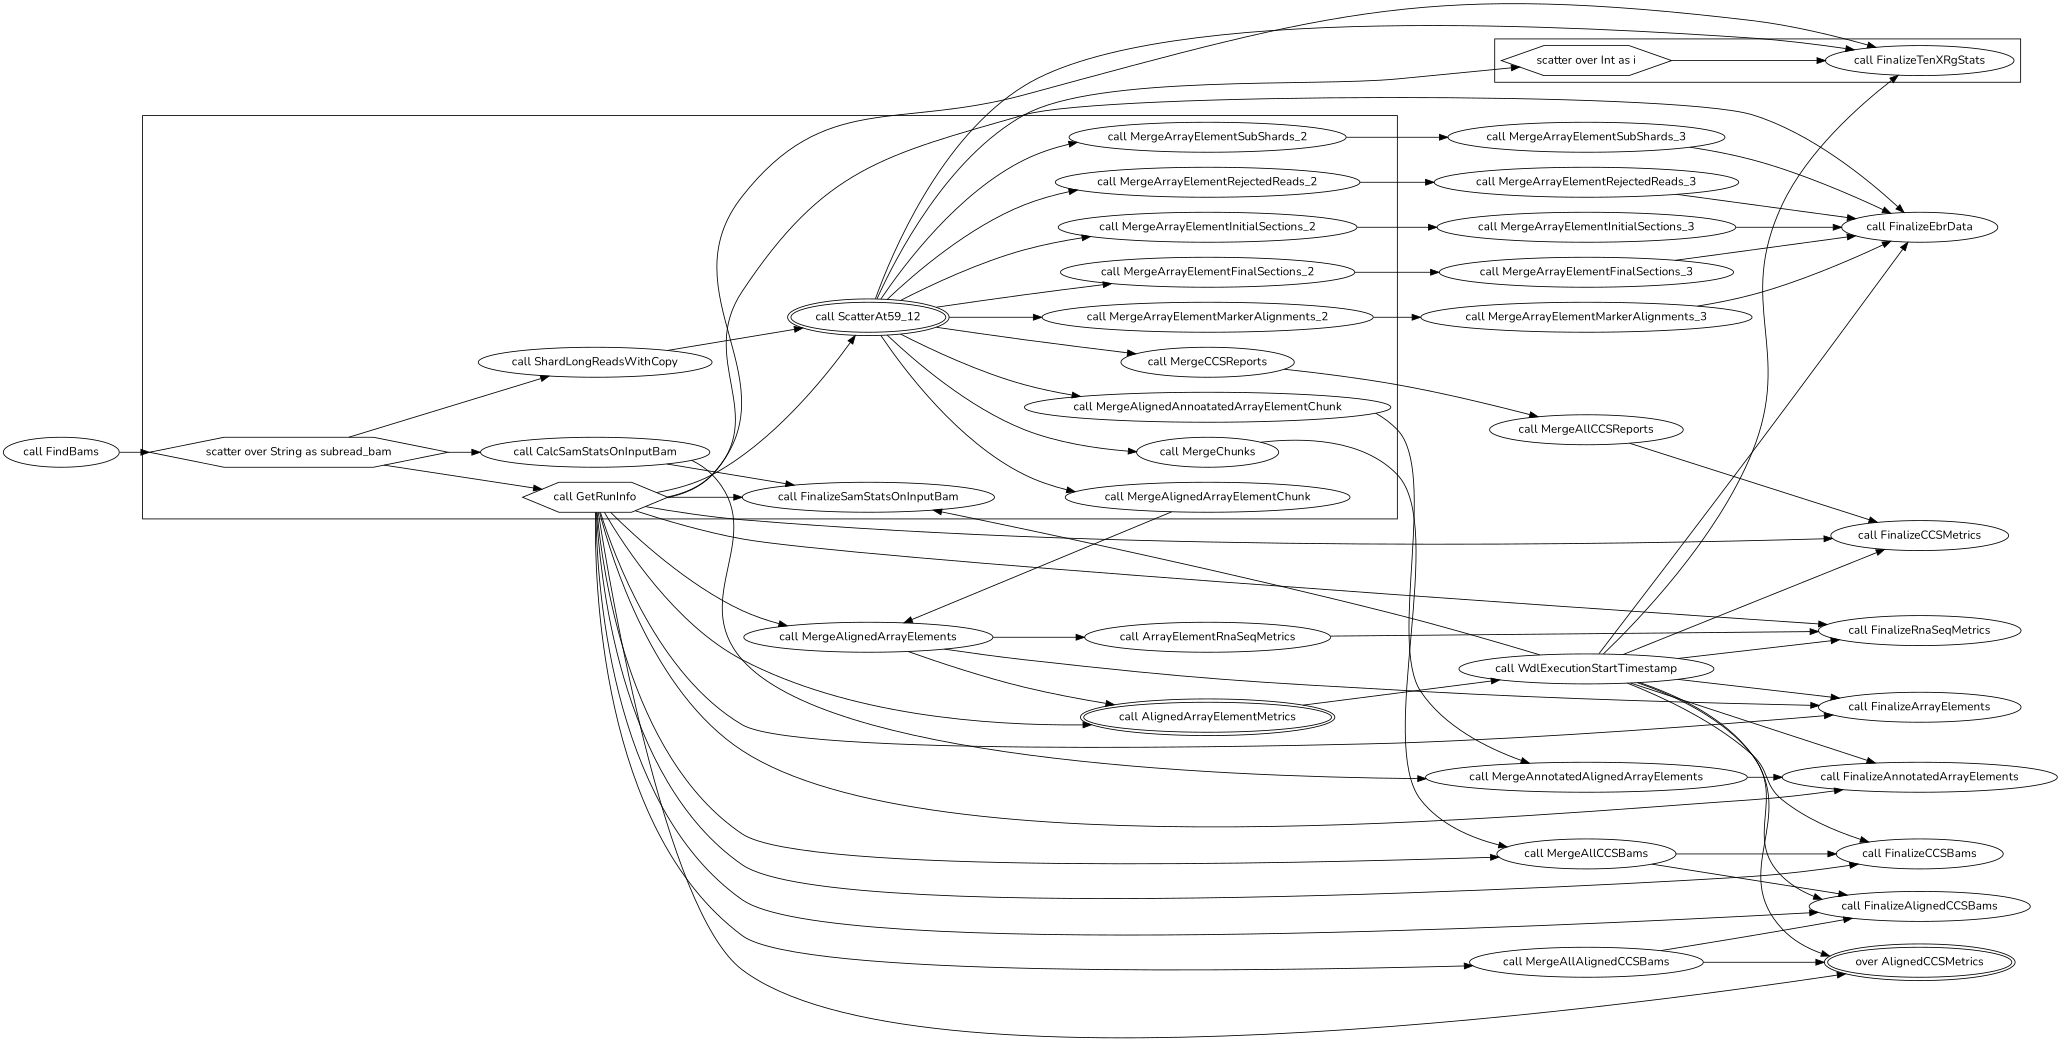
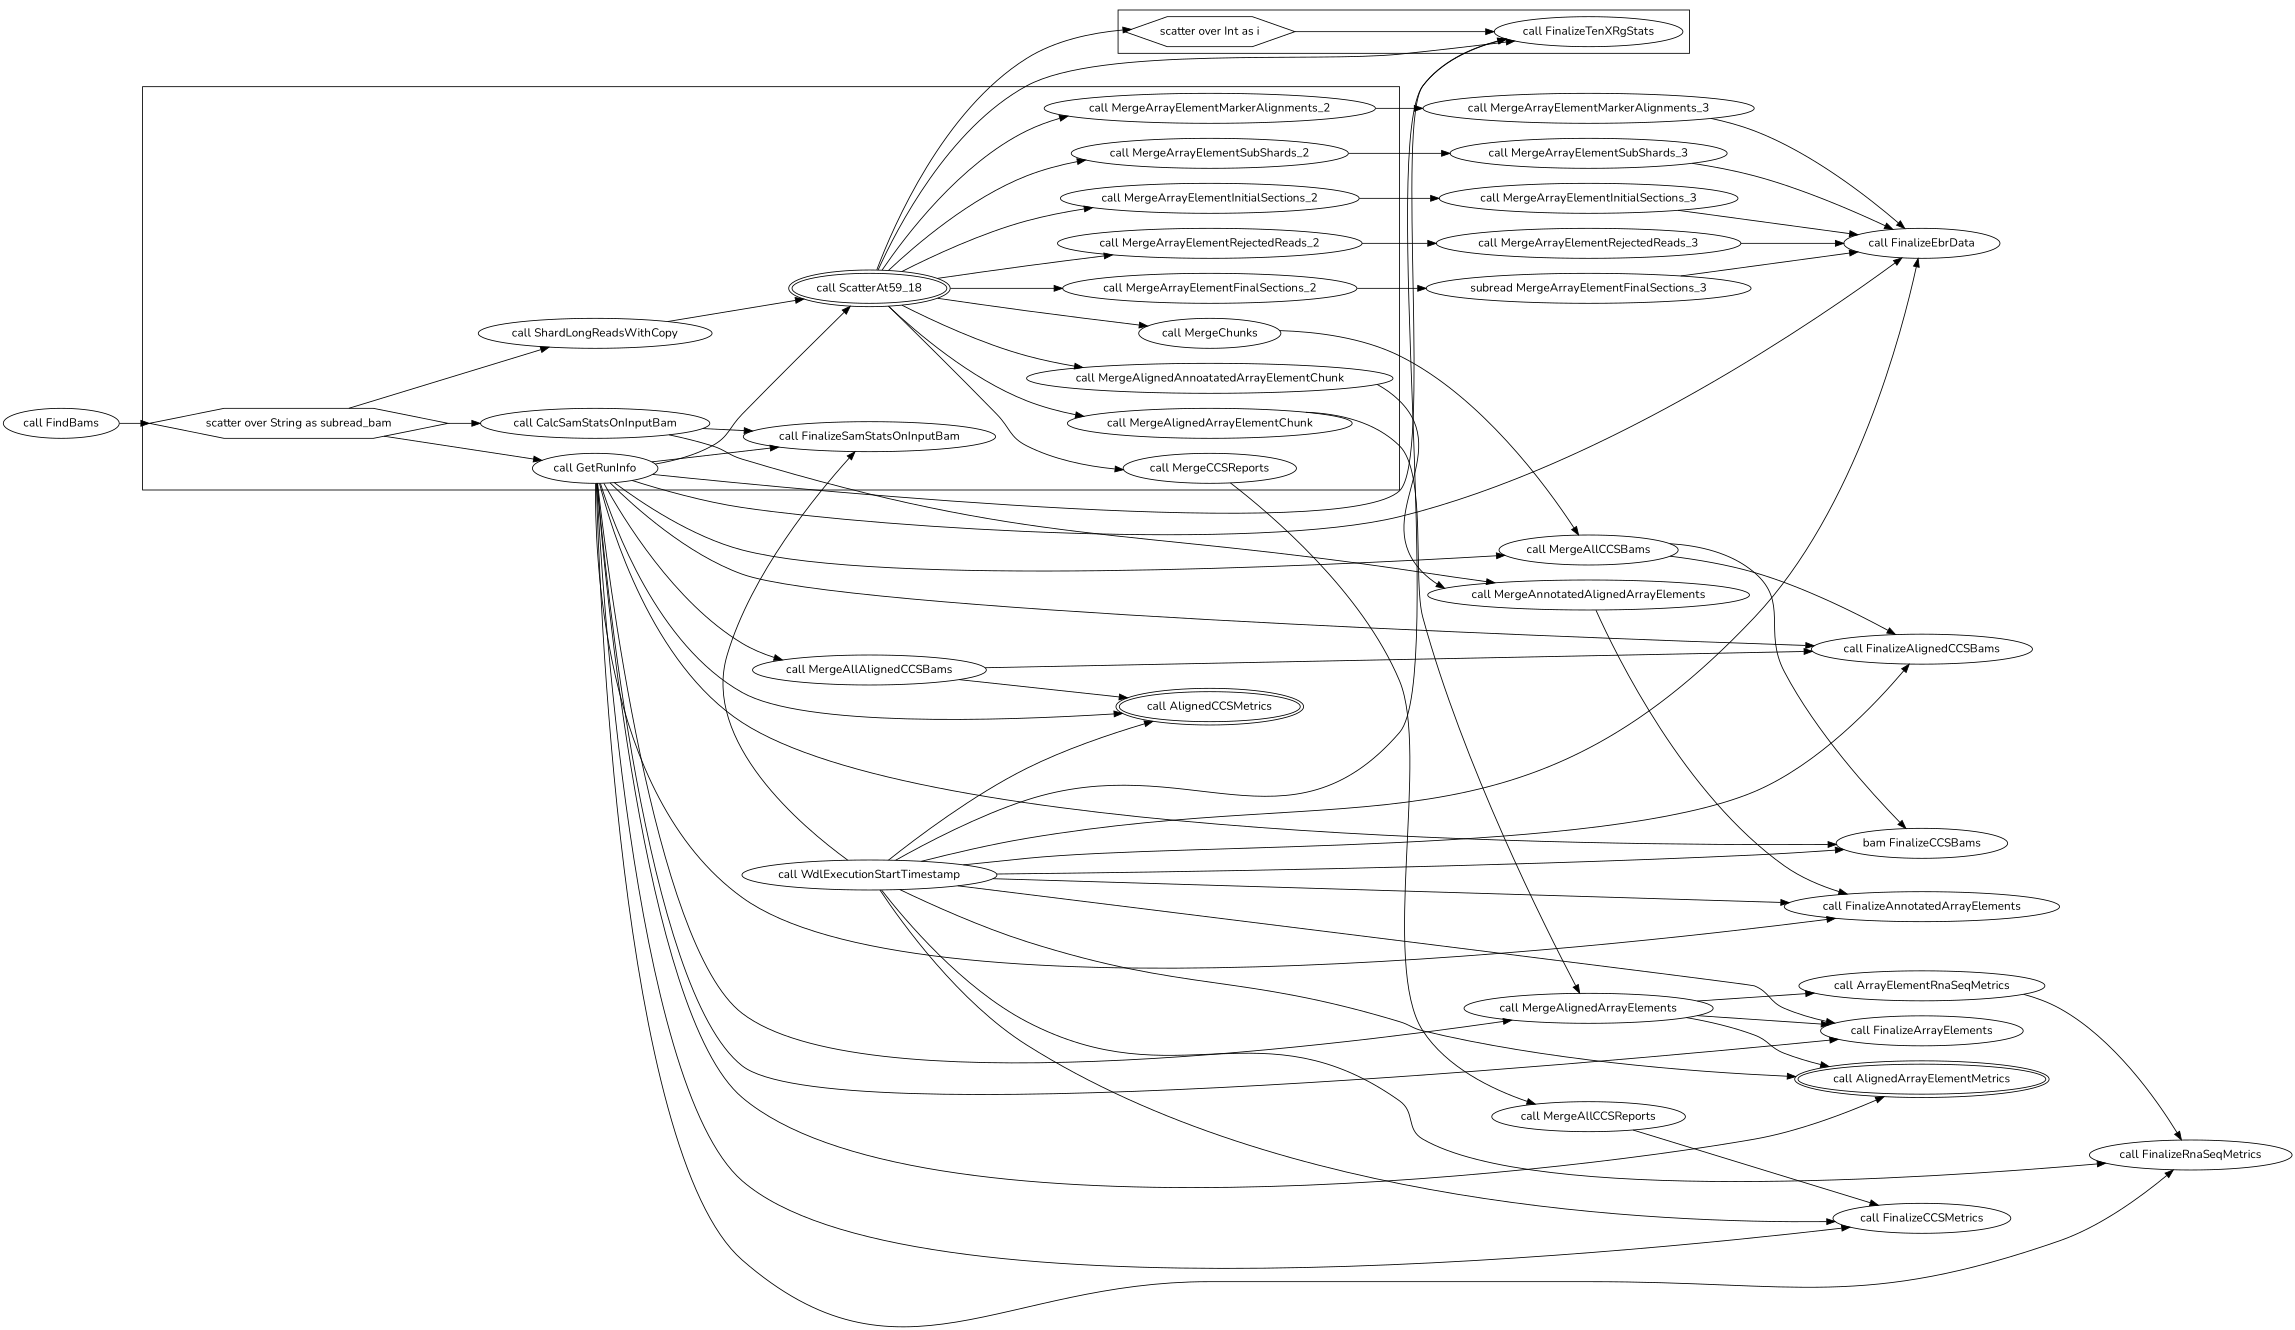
  digraph {
    compound=true
    fontname=Nunito
    rankdir=LR
    node [fontname=Nunito]
    edge [fontname=Nunito]
    n1 [label="scatter over Int as i" shape=hexagon]
    n2 [label="call FinalizeTenXRgStats"]
    n3 [label="call MergeArrayElementRejectedReads_2"]
-   n4 [label="call GetRunInfo" shape=hexagon]
-   n5 [label="call ScatterAt59_12" peripheries=2 shape=oval]
+   n4 [label="call GetRunInfo"]
+   n5 [label="call ScatterAt59_18" peripheries=2 shape=oval]
    n6 [label="call FinalizeSamStatsOnInputBam"]
    n7 [label="scatter over String as subread_bam" shape=hexagon]
    n8 [label="call MergeCCSReports"]
    n9 [label="call MergeArrayElementInitialSections_2"]
    n10 [label="call MergeArrayElementFinalSections_2"]
    n11 [label="call ShardLongReadsWithCopy"]
    n12 [label="call MergeAlignedArrayElementChunk"]
    n13 [label="call MergeChunks"]
    n14 [label="call MergeArrayElementMarkerAlignments_2"]
    n15 [label="call CalcSamStatsOnInputBam"]
    n16 [label="call MergeArrayElementSubShards_2"]
    n17 [label="call MergeAlignedAnnoatatedArrayElementChunk"]
    n18 [label="call MergeArrayElementRejectedReads_3"]
    n19 [label="call FinalizeEbrData"]
    n20 [label="call MergeAllAlignedCCSBams"]
    n21 [label="call FinalizeAlignedCCSBams"]
-   n22 [label="over AlignedCCSMetrics" peripheries=2 shape=oval]
+   n22 [label="call AlignedCCSMetrics" peripheries=2 shape=oval]
    n23 [label="call MergeAllCCSBams"]
    n24 [label="call FinalizeArrayElements"]
    n25 [label="call FinalizeRnaSeqMetrics"]
    n26 [label="call FinalizeCCSMetrics"]
    n27 [label="call AlignedArrayElementMetrics" peripheries=2 shape=oval]
-   n28 [label="call FinalizeCCSBams"]
+   n28 [label="bam FinalizeCCSBams"]
    n29 [label="call MergeAlignedArrayElements"]
    n30 [label="call FinalizeAnnotatedArrayElements"]
    n31 [label="call MergeAllCCSReports"]
    n32 [label="call MergeArrayElementInitialSections_3"]
-   n33 [label="call MergeArrayElementFinalSections_3"]
+   n33 [label="subread MergeArrayElementFinalSections_3"]
    n34 [label="call MergeArrayElementMarkerAlignments_3"]
    n35 [label="call MergeAnnotatedAlignedArrayElements"]
    n36 [label="call MergeArrayElementSubShards_3"]
    n37 [label="call ArrayElementRnaSeqMetrics"]
    n38 [label="call WdlExecutionStartTimestamp"]
    n39 [label="call FindBams"]
    subgraph cluster_1 {
      fillcolor=white
      style="filled,solid"
      n1
      n2
    }
    subgraph cluster_2 {
      fillcolor=white
      style="filled,solid"
      n3
      n4
      n5
      n6
      n7
      n8
      n9
      n10
      n11
      n12
      n13
      n14
      n15
      n16
      n17
    }
    n1 -> n2
    n3 -> n18
    n4 -> n2
    n4 -> n5
    n4 -> n6
    n4 -> n19
    n4 -> n20
    n4 -> n21
    n4 -> n22
    n4 -> n23
    n4 -> n24
    n4 -> n25
    n4 -> n26
    n4 -> n27
    n4 -> n28
    n4 -> n29
    n4 -> n30
    n5 -> n1
    n5 -> n2
    n5 -> n3
    n5 -> n8
    n5 -> n9
    n5 -> n10
    n5 -> n12
    n5 -> n13
    n5 -> n14
    n5 -> n16
    n5 -> n17
    n7 -> n4
    n7 -> n11
    n7 -> n15
    n8 -> n31
    n9 -> n32
    n10 -> n33
    n11 -> n5
    n12 -> n29
    n13 -> n23
    n14 -> n34
    n15 -> n6
    n15 -> n35
    n16 -> n36
    n17 -> n35
    n18 -> n19
    n20 -> n21
    n20 -> n22
    n23 -> n21
    n23 -> n28
    n29 -> n24
    n29 -> n27
    n29 -> n37
    n31 -> n26
    n32 -> n19
    n33 -> n19
    n34 -> n19
    n35 -> n30
    n36 -> n19
    n37 -> n25
    n38 -> n2
    n38 -> n6
    n38 -> n19
    n38 -> n21
    n38 -> n22
    n38 -> n24
    n38 -> n25
    n38 -> n26
-   n27 -> n38
+   n38 -> n27
    n38 -> n28
    n38 -> n30
    n39 -> n7
  }
